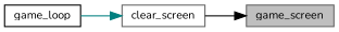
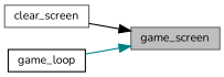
  digraph {
    fontname=Nunito
    rankdir=RL
    node [color=gray40 fillcolor=white fontname=Nunito fontsize=10 shape=record style=filled]
    edge [dir=back fontname=Nunito fontsize=10 labelfontname=Helvetica labelfontsize=10 style=solid]
    n1 [fillcolor=grey75 fontcolor=black height=0.2 label=game_screen width=0.4]
    n2 [height=0.2 label=clear_screen width=0.4]
    n3 [color=black height=0.2 label=game_loop width=0.4]
    n1 -> n2 [color=black]
-   n2 -> n3 [color=teal]
+   n1 -> n3 [color=teal]
  }
